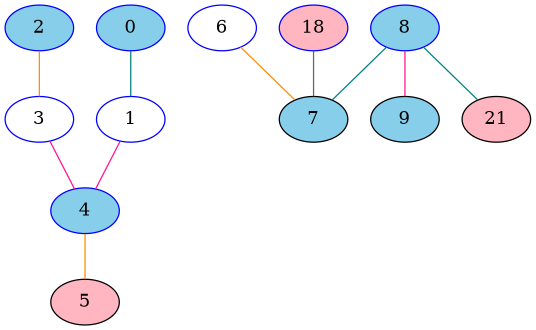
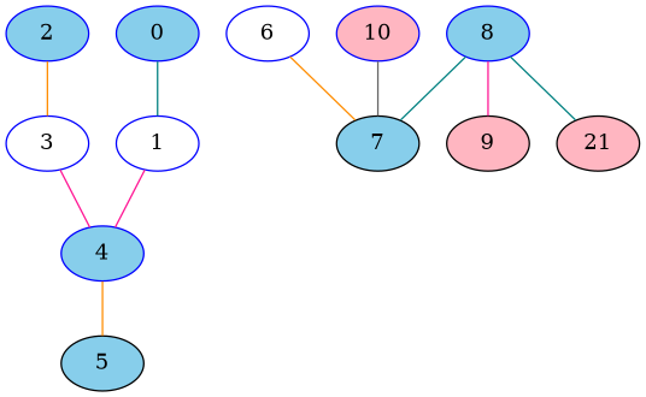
  strict graph {
    node [color=blue fillcolor=skyblue style=filled]
    edge [color=deeppink]
    1 [fillcolor=white]
    0
    4
    3 [fillcolor=white]
    2
-   5 [fillcolor=lightpink color=""]
+   5 [color=""]
    6 [fillcolor=white]
    7 [color=""]
    8
-   9 [color=""]
+   9 [fillcolor=lightpink color=""]
    n11 [fillcolor=lightpink label=21 color=""]
-   10 [fillcolor=lightpink label=18]
+   10 [fillcolor=lightpink]
    1 -- 4
    0 -- 1 [color=teal]
    4 -- 5 [color=darkorange]
    3 -- 4
    2 -- 3 [color=darkorange]
    6 -- 7 [color=darkorange]
    8 -- 7 [color=teal]
    8 -- 9
    8 -- n11 [color=teal]
    10 -- 7 [color=gray40]
  }
